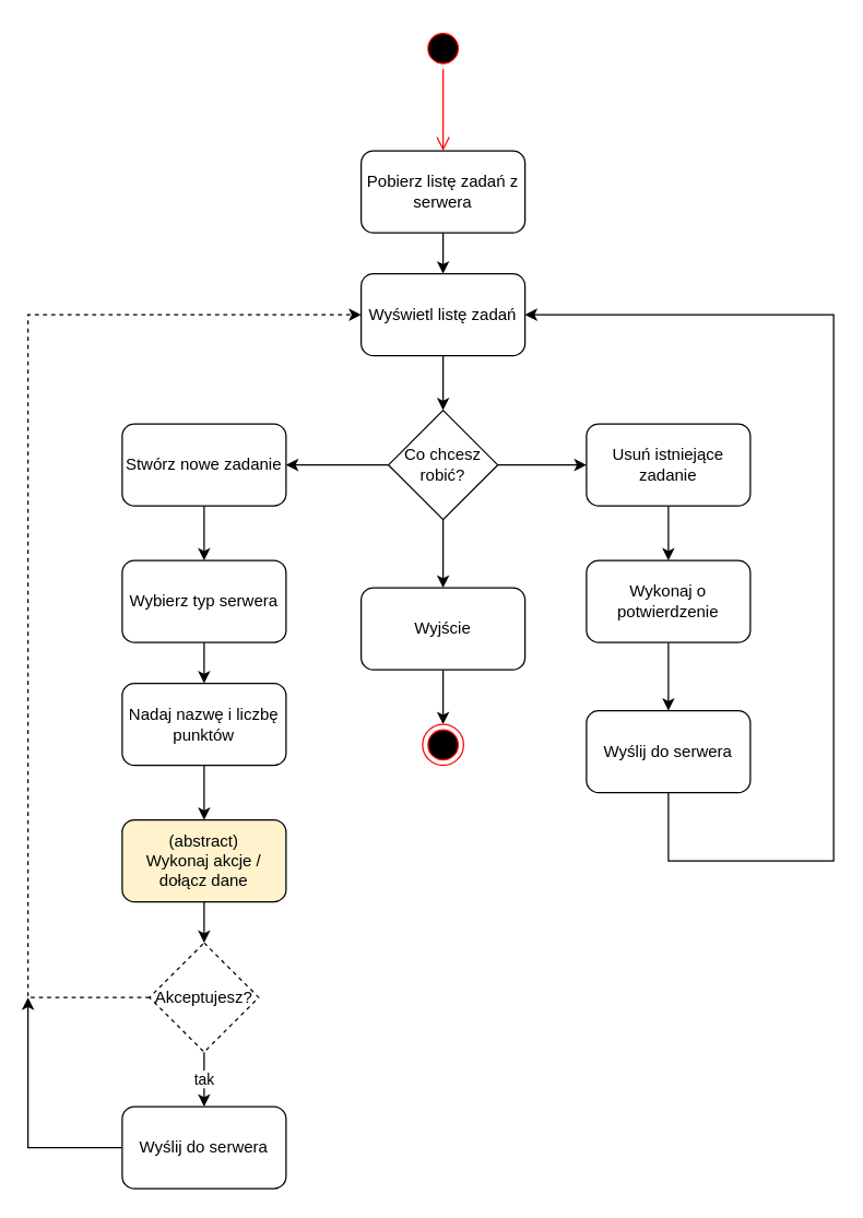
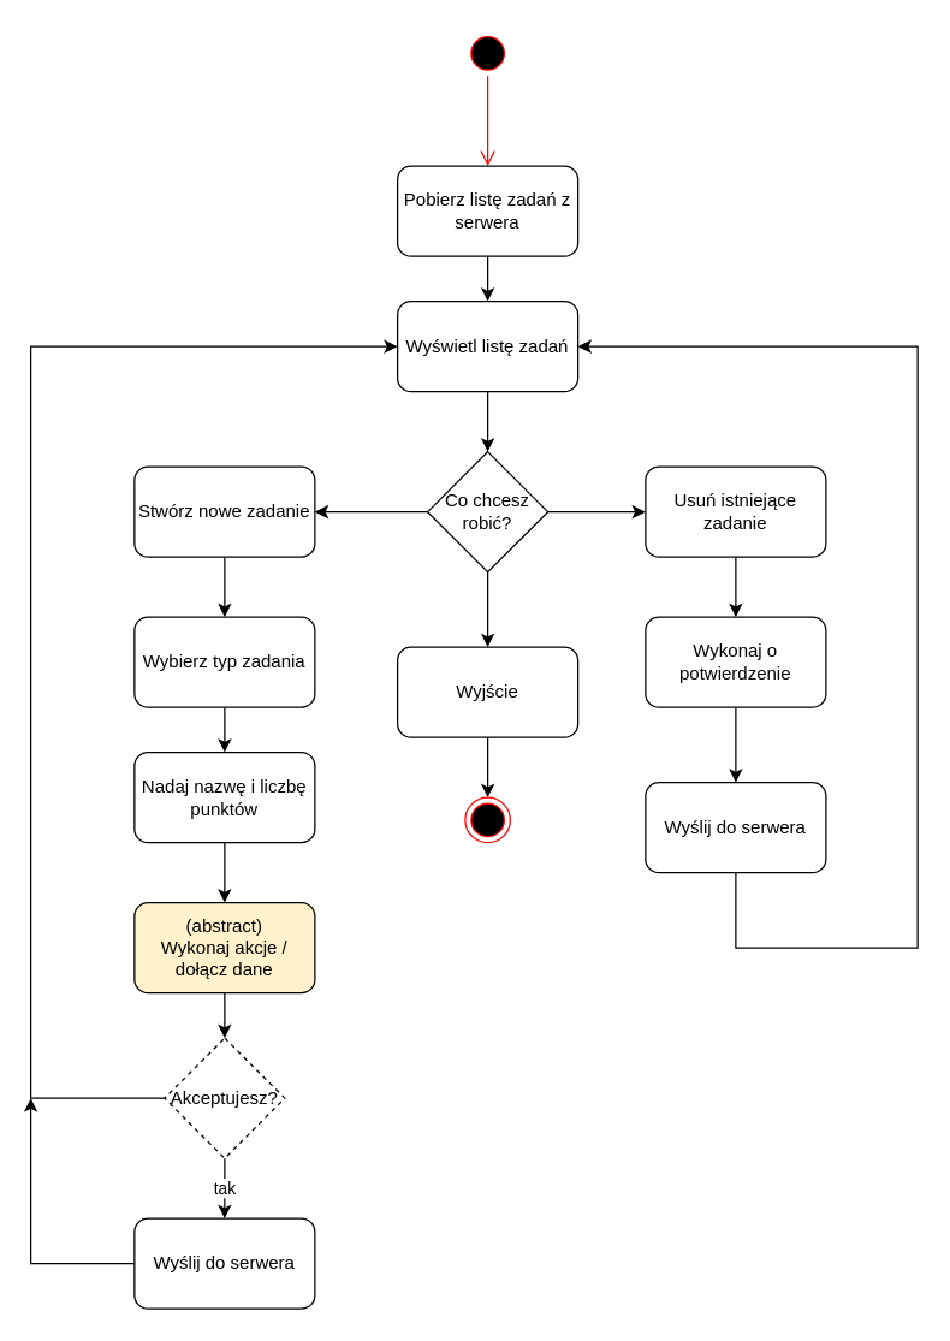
  <mxCell id="0" />
  <mxCell id="1" parent="0" />
  <mxCell id="2" value="" style="ellipse;html=1;shape=startState;fillColor=#000000;strokeColor=#ff0000;" vertex="1" parent="1"><mxGeometry x="309" y="20" width="30" height="30" as="geometry" /></mxCell>
  <mxCell id="3" value="" style="edgeStyle=orthogonalEdgeStyle;html=1;verticalAlign=bottom;endArrow=open;endSize=8;strokeColor=#ff0000;rounded=0;" edge="1" source="2" parent="1" target="5"><mxGeometry relative="1" as="geometry"><mxPoint x="324" y="110" as="targetPoint" /></mxGeometry></mxCell>
  <mxCell id="4" value="" style="edgeStyle=orthogonalEdgeStyle;rounded=0;orthogonalLoop=1;jettySize=auto;html=1;" edge="1" parent="1" source="5" target="7"><mxGeometry relative="1" as="geometry" /></mxCell>
  <mxCell id="5" value="Pobierz listę zadań z serwera" style="rounded=1;whiteSpace=wrap;html=1;" vertex="1" parent="1"><mxGeometry x="264" y="110" width="120" height="60" as="geometry" /></mxCell>
  <mxCell id="6" value="" style="edgeStyle=orthogonalEdgeStyle;rounded=0;orthogonalLoop=1;jettySize=auto;html=1;" edge="1" parent="1" source="7" target="10"><mxGeometry relative="1" as="geometry" /></mxCell>
  <mxCell id="7" value="&lt;div&gt;Wyświetl listę zadań&lt;/div&gt;" style="rounded=1;whiteSpace=wrap;html=1;" vertex="1" parent="1"><mxGeometry x="264" y="200" width="120" height="60" as="geometry" /></mxCell>
  <mxCell id="8" value="" style="edgeStyle=orthogonalEdgeStyle;rounded=0;orthogonalLoop=1;jettySize=auto;html=1;" edge="1" parent="1" source="10" target="14"><mxGeometry relative="1" as="geometry" /></mxCell>
  <mxCell id="9" value="" style="edgeStyle=orthogonalEdgeStyle;rounded=0;orthogonalLoop=1;jettySize=auto;html=1;" edge="1" parent="1" source="10" target="12"><mxGeometry relative="1" as="geometry" /></mxCell>
  <mxCell id="10" value="&lt;div&gt;Co chcesz&lt;/div&gt;&lt;div&gt;robić?&lt;br&gt;&lt;/div&gt;" style="rhombus;whiteSpace=wrap;html=1;" vertex="1" parent="1"><mxGeometry x="284" y="300" width="80" height="80" as="geometry" /></mxCell>
  <mxCell id="11" value="" style="edgeStyle=orthogonalEdgeStyle;rounded=0;orthogonalLoop=1;jettySize=auto;html=1;" edge="1" parent="1" source="12" target="16"><mxGeometry relative="1" as="geometry" /></mxCell>
  <mxCell id="12" value="Stwórz nowe zadanie" style="rounded=1;whiteSpace=wrap;html=1;" vertex="1" parent="1"><mxGeometry x="89" y="310" width="120" height="60" as="geometry" /></mxCell>
  <mxCell id="13" value="" style="edgeStyle=orthogonalEdgeStyle;rounded=0;orthogonalLoop=1;jettySize=auto;html=1;" edge="1" parent="1" source="14" target="27"><mxGeometry relative="1" as="geometry" /></mxCell>
  <mxCell id="14" value="Usuń istniejące zadanie" style="rounded=1;whiteSpace=wrap;html=1;" vertex="1" parent="1"><mxGeometry x="429" y="310" width="120" height="60" as="geometry" /></mxCell>
  <mxCell id="15" value="" style="edgeStyle=orthogonalEdgeStyle;rounded=0;orthogonalLoop=1;jettySize=auto;html=1;" edge="1" parent="1" source="16" target="20"><mxGeometry relative="1" as="geometry" /></mxCell>
- <mxCell id="16" value="Wybierz typ serwera" style="rounded=1;whiteSpace=wrap;html=1;" vertex="1" parent="1"><mxGeometry x="89" y="410" width="120" height="60" as="geometry" /></mxCell>
+ <mxCell id="16" value="Wybierz typ zadania" style="rounded=1;whiteSpace=wrap;html=1;" vertex="1" parent="1"><mxGeometry x="89" y="410" width="120" height="60" as="geometry" /></mxCell>
  <mxCell id="17" value="" style="edgeStyle=orthogonalEdgeStyle;rounded=0;orthogonalLoop=1;jettySize=auto;html=1;" edge="1" parent="1" source="18" target="22"><mxGeometry relative="1" as="geometry" /></mxCell>
  <mxCell id="18" value="&lt;div&gt;(abstract)&lt;/div&gt;&lt;div&gt;Wykonaj akcje / dołącz dane&lt;br&gt;&lt;/div&gt;" style="rounded=1;whiteSpace=wrap;html=1;fillColor=#fff2cc;" vertex="1" parent="1"><mxGeometry x="89" y="600" width="120" height="60" as="geometry" /></mxCell>
  <mxCell id="19" value="" style="edgeStyle=orthogonalEdgeStyle;rounded=0;orthogonalLoop=1;jettySize=auto;html=1;" edge="1" parent="1" source="20" target="18"><mxGeometry relative="1" as="geometry" /></mxCell>
  <mxCell id="20" value="Nadaj nazwę i liczbę punktów" style="rounded=1;whiteSpace=wrap;html=1;" vertex="1" parent="1"><mxGeometry x="89" y="500" width="120" height="60" as="geometry" /></mxCell>
  <mxCell id="21" value="tak" style="edgeStyle=orthogonalEdgeStyle;rounded=0;orthogonalLoop=1;jettySize=auto;html=1;" edge="1" parent="1" source="22" target="23"><mxGeometry relative="1" as="geometry" /></mxCell>
  <mxCell id="22" value="Akceptujesz?" style="rhombus;whiteSpace=wrap;html=1;dashed=1;" vertex="1" parent="1"><mxGeometry x="109" y="690" width="80" height="80" as="geometry" /></mxCell>
  <mxCell id="23" value="Wyślij do serwera" style="rounded=1;whiteSpace=wrap;html=1;" vertex="1" parent="1"><mxGeometry x="89" y="810" width="120" height="60" as="geometry" /></mxCell>
  <mxCell id="24" value="" style="endArrow=classic;html=1;rounded=0;exitX=0;exitY=0.5;exitDx=0;exitDy=0;" edge="1" parent="1" source="23"><mxGeometry width="50" height="50" relative="1" as="geometry"><mxPoint x="20" y="840" as="sourcePoint" /><mxPoint x="20" y="730" as="targetPoint" /><Array as="points"><mxPoint x="20" y="840" /></Array></mxGeometry></mxCell>
- <mxCell id="25" value="" style="endArrow=classic;html=1;rounded=0;exitX=0;exitY=0.5;exitDx=0;exitDy=0;entryX=0;entryY=0.5;entryDx=0;entryDy=0;dashed=1;" edge="1" parent="1" source="22" target="7"><mxGeometry width="50" height="50" relative="1" as="geometry"><mxPoint x="150" y="630" as="sourcePoint" /><mxPoint x="130" y="230" as="targetPoint" /><Array as="points"><mxPoint x="20" y="730" /><mxPoint x="20" y="230" /></Array></mxGeometry></mxCell>
+ <mxCell id="25" value="" style="endArrow=classic;html=1;rounded=0;exitX=0;exitY=0.5;exitDx=0;exitDy=0;entryX=0;entryY=0.5;entryDx=0;entryDy=0;" edge="1" parent="1" source="22" target="7"><mxGeometry width="50" height="50" relative="1" as="geometry"><mxPoint x="150" y="630" as="sourcePoint" /><mxPoint x="130" y="230" as="targetPoint" /><Array as="points"><mxPoint x="20" y="730" /><mxPoint x="20" y="230" /></Array></mxGeometry></mxCell>
  <mxCell id="26" value="" style="edgeStyle=orthogonalEdgeStyle;rounded=0;orthogonalLoop=1;jettySize=auto;html=1;" edge="1" parent="1" source="27" target="28"><mxGeometry relative="1" as="geometry" /></mxCell>
  <mxCell id="27" value="Wykonaj o potwierdzenie" style="rounded=1;whiteSpace=wrap;html=1;" vertex="1" parent="1"><mxGeometry x="429" y="410" width="120" height="60" as="geometry" /></mxCell>
  <mxCell id="28" value="Wyślij do serwera" style="rounded=1;whiteSpace=wrap;html=1;" vertex="1" parent="1"><mxGeometry x="429" y="520" width="120" height="60" as="geometry" /></mxCell>
  <mxCell id="29" value="" style="endArrow=classic;html=1;rounded=0;exitX=0.5;exitY=1;exitDx=0;exitDy=0;entryX=1;entryY=0.5;entryDx=0;entryDy=0;" edge="1" parent="1" source="28" target="7"><mxGeometry width="50" height="50" relative="1" as="geometry"><mxPoint x="500" y="560" as="sourcePoint" /><mxPoint x="560" y="230" as="targetPoint" /><Array as="points"><mxPoint x="489" y="630" /><mxPoint x="610" y="630" /><mxPoint x="610" y="230" /></Array></mxGeometry></mxCell>
  <mxCell id="30" value="" style="endArrow=classic;html=1;rounded=0;exitX=0.5;exitY=1;exitDx=0;exitDy=0;" edge="1" parent="1" source="10"><mxGeometry width="50" height="50" relative="1" as="geometry"><mxPoint x="460" y="470" as="sourcePoint" /><mxPoint x="324" y="430" as="targetPoint" /></mxGeometry></mxCell>
  <mxCell id="31" value="" style="edgeStyle=orthogonalEdgeStyle;rounded=0;orthogonalLoop=1;jettySize=auto;html=1;" edge="1" parent="1" source="32" target="33"><mxGeometry relative="1" as="geometry" /></mxCell>
  <mxCell id="32" value="Wyjście" style="rounded=1;whiteSpace=wrap;html=1;" vertex="1" parent="1"><mxGeometry x="264" y="430" width="120" height="60" as="geometry" /></mxCell>
  <mxCell id="33" value="" style="ellipse;html=1;shape=endState;fillColor=#000000;strokeColor=#ff0000;" vertex="1" parent="1"><mxGeometry x="309" y="530" width="30" height="30" as="geometry" /></mxCell>
